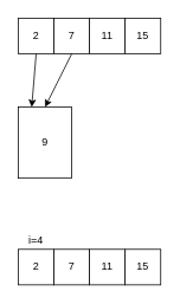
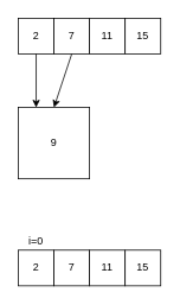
  <mxCell id="0" />
  <mxCell id="1" parent="0" />
  <mxCell id="2" value="2" style="whiteSpace=wrap;html=1;aspect=fixed;" vertex="1" parent="1"><mxGeometry x="20" y="20" width="40" height="40" as="geometry" /></mxCell>
  <mxCell id="3" value="7" style="whiteSpace=wrap;html=1;aspect=fixed;" vertex="1" parent="1"><mxGeometry x="60" y="20" width="40" height="40" as="geometry" /></mxCell>
  <mxCell id="4" value="11" style="whiteSpace=wrap;html=1;aspect=fixed;" vertex="1" parent="1"><mxGeometry x="100" y="20" width="40" height="40" as="geometry" /></mxCell>
  <mxCell id="5" value="15" style="whiteSpace=wrap;html=1;aspect=fixed;" vertex="1" parent="1"><mxGeometry x="140" y="20" width="40" height="40" as="geometry" /></mxCell>
- <mxCell id="6" value="9" style="whiteSpace=wrap;html=1;aspect=fixed;" vertex="1" parent="1"><mxGeometry x="20" y="120" width="60" height="80" as="geometry" /></mxCell>
+ <mxCell id="6" value="9" style="whiteSpace=wrap;html=1;aspect=fixed;" vertex="1" parent="1"><mxGeometry x="20" y="120" width="80" height="80" as="geometry" /></mxCell>
  <mxCell id="7" value="" style="endArrow=classic;html=1;exitX=0.5;exitY=1;exitDx=0;exitDy=0;entryX=0.25;entryY=0;entryDx=0;entryDy=0;" edge="1" parent="1" source="2" target="6"><mxGeometry width="50" height="50" relative="1" as="geometry"><mxPoint x="20" y="150" as="sourcePoint" /><mxPoint x="60" y="118" as="targetPoint" /></mxGeometry></mxCell>
  <mxCell id="8" value="" style="endArrow=classic;html=1;entryX=0.5;entryY=0;entryDx=0;entryDy=0;exitX=0.5;exitY=1;exitDx=0;exitDy=0;" edge="1" parent="1" source="3" target="6"><mxGeometry width="50" height="50" relative="1" as="geometry"><mxPoint x="20" y="270" as="sourcePoint" /><mxPoint x="70" y="220" as="targetPoint" /></mxGeometry></mxCell>
  <mxCell id="9" value="2" style="whiteSpace=wrap;html=1;aspect=fixed;" vertex="1" parent="1"><mxGeometry x="20" y="280" width="40" height="40" as="geometry" /></mxCell>
  <mxCell id="10" value="7" style="whiteSpace=wrap;html=1;aspect=fixed;" vertex="1" parent="1"><mxGeometry x="60" y="280" width="40" height="40" as="geometry" /></mxCell>
  <mxCell id="11" value="11" style="whiteSpace=wrap;html=1;aspect=fixed;" vertex="1" parent="1"><mxGeometry x="100" y="280" width="40" height="40" as="geometry" /></mxCell>
  <mxCell id="12" value="15" style="whiteSpace=wrap;html=1;aspect=fixed;" vertex="1" parent="1"><mxGeometry x="140" y="280" width="40" height="40" as="geometry" /></mxCell>
- <mxCell id="13" value="i=4" style="text;html=1;strokeColor=none;fillColor=none;align=center;verticalAlign=middle;whiteSpace=wrap;rounded=0;" vertex="1" parent="1"><mxGeometry x="20" y="260" width="40" height="20" as="geometry" /></mxCell>
+ <mxCell id="13" value="i=0" style="text;html=1;strokeColor=none;fillColor=none;align=center;verticalAlign=middle;whiteSpace=wrap;rounded=0;" vertex="1" parent="1"><mxGeometry x="20" y="260" width="40" height="20" as="geometry" /></mxCell>
